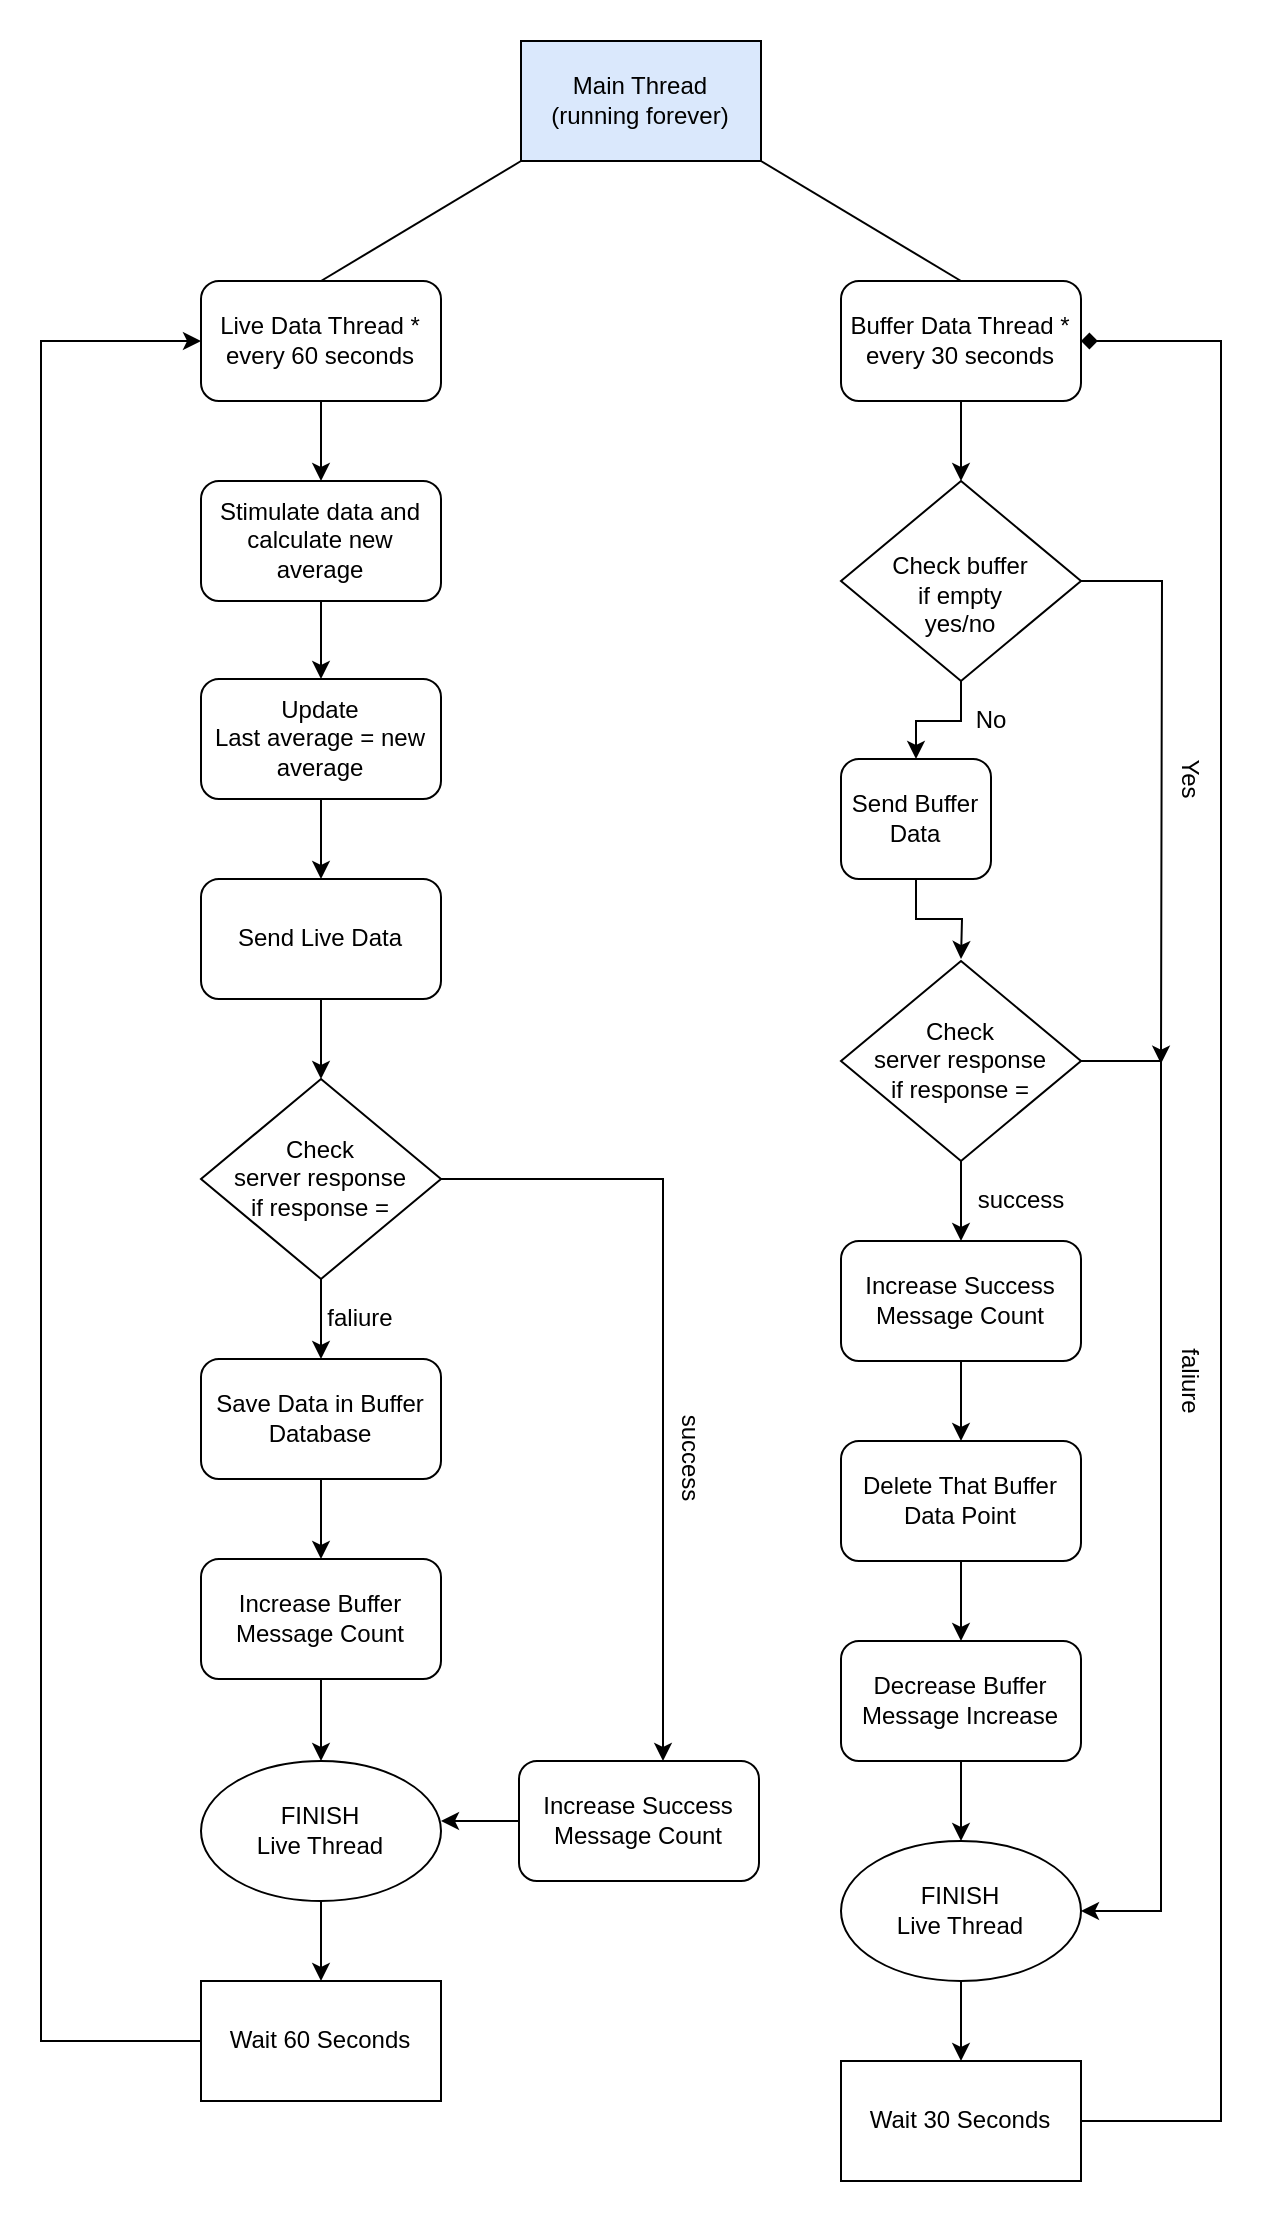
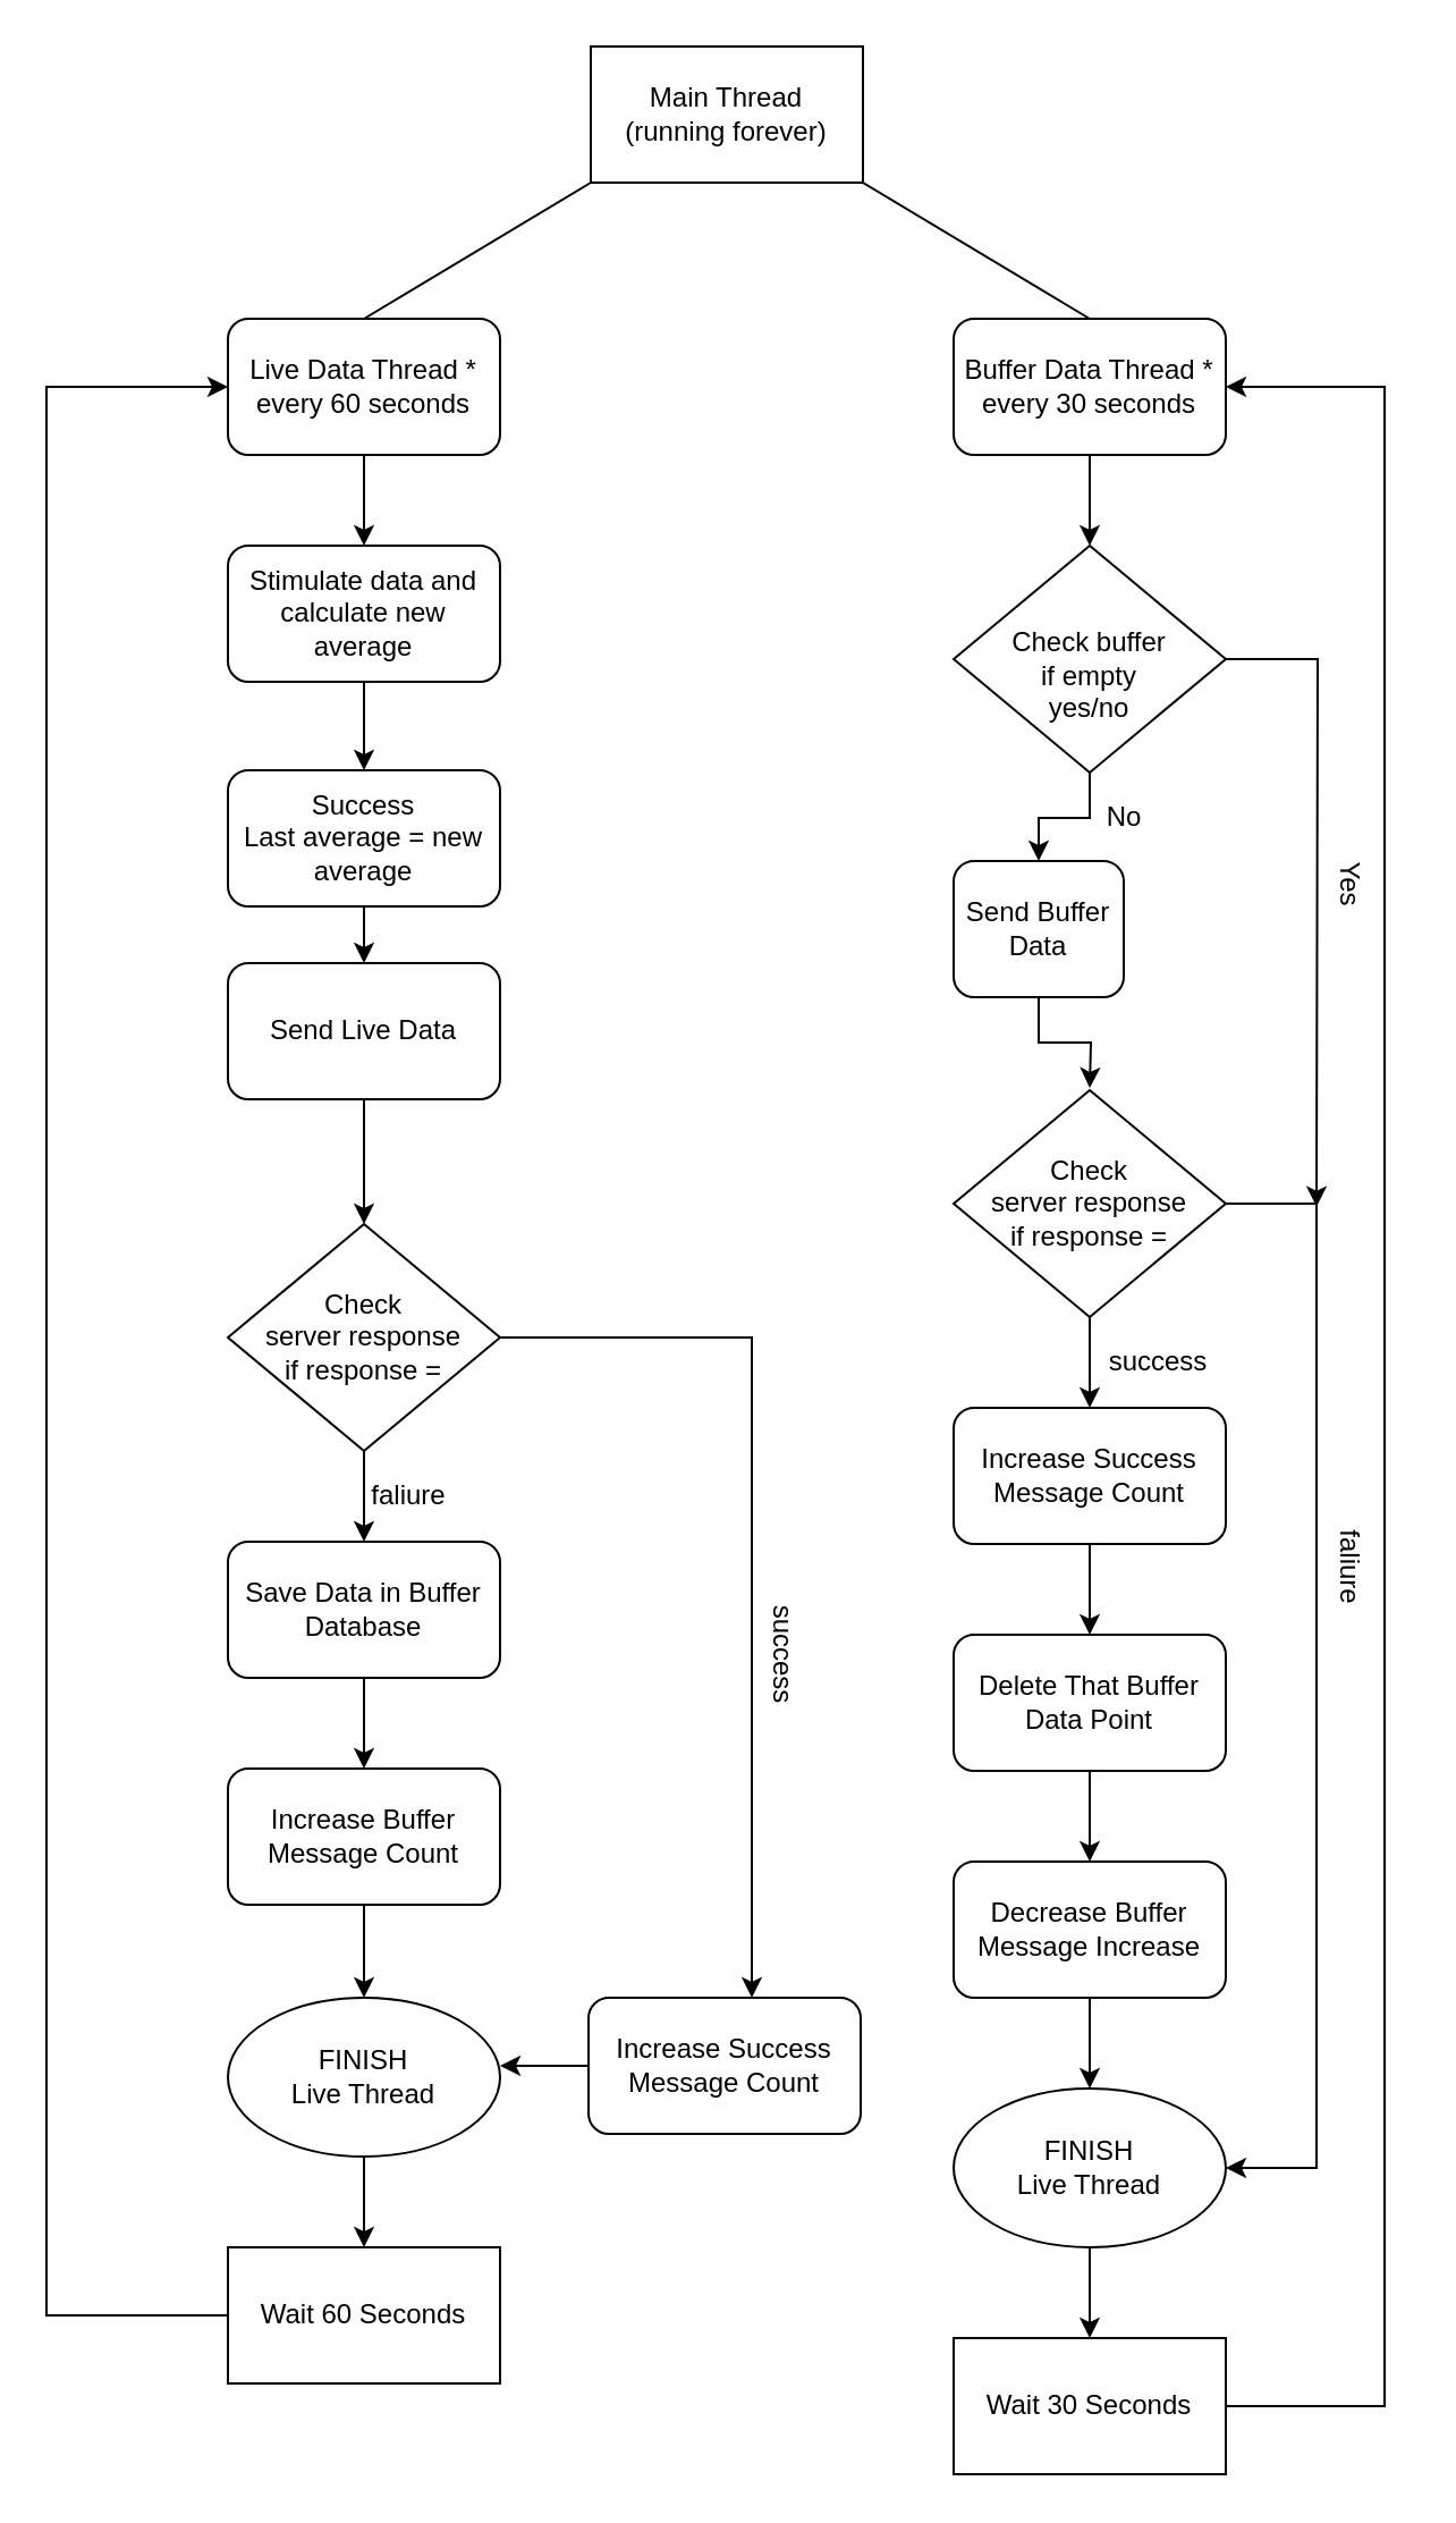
  <mxCell id="0" />
  <mxCell id="1" parent="0" />
- <mxCell id="2" value="Main Thread&lt;br&gt;(running forever)" style="rounded=0;whiteSpace=wrap;html=1;fillColor=#dae8fc;" vertex="1" parent="1"><mxGeometry x="260" y="20" width="120" height="60" as="geometry" /></mxCell>
+ <mxCell id="2" value="Main Thread&lt;br&gt;(running forever)" style="rounded=0;whiteSpace=wrap;html=1;" vertex="1" parent="1"><mxGeometry x="260" y="20" width="120" height="60" as="geometry" /></mxCell>
  <mxCell id="3" value="Live Data Thread * every 60 seconds" style="rounded=1;whiteSpace=wrap;html=1;" vertex="1" parent="1"><mxGeometry x="100" y="140" width="120" height="60" as="geometry" /></mxCell>
  <mxCell id="4" style="edgeStyle=orthogonalEdgeStyle;rounded=0;orthogonalLoop=1;jettySize=auto;html=1;exitX=0.5;exitY=1;exitDx=0;exitDy=0;entryX=0.5;entryY=0;entryDx=0;entryDy=0;" edge="1" parent="1" source="5" target="27"><mxGeometry relative="1" as="geometry" /></mxCell>
  <mxCell id="5" value="Buffer Data Thread * every 30 seconds" style="rounded=1;whiteSpace=wrap;html=1;" vertex="1" parent="1"><mxGeometry x="420" y="140" width="120" height="60" as="geometry" /></mxCell>
  <mxCell id="6" value="" style="endArrow=none;html=1;entryX=0;entryY=1;entryDx=0;entryDy=0;exitX=0.5;exitY=0;exitDx=0;exitDy=0;" edge="1" parent="1" source="3" target="2"><mxGeometry width="50" height="50" relative="1" as="geometry"><mxPoint x="320" y="140" as="sourcePoint" /><mxPoint x="370" y="90" as="targetPoint" /><Array as="points" /></mxGeometry></mxCell>
  <mxCell id="7" value="" style="endArrow=none;html=1;exitX=0.5;exitY=0;exitDx=0;exitDy=0;entryX=1;entryY=1;entryDx=0;entryDy=0;" edge="1" parent="1" source="5" target="2"><mxGeometry width="50" height="50" relative="1" as="geometry"><mxPoint x="320" y="140" as="sourcePoint" /><mxPoint x="370" y="90" as="targetPoint" /></mxGeometry></mxCell>
- <mxCell id="8" value="Send Live Data" style="rounded=1;whiteSpace=wrap;html=1;" vertex="1" parent="1"><mxGeometry x="100" y="439" width="120" height="60" as="geometry" /></mxCell>
+ <mxCell id="8" value="Send Live Data" style="rounded=1;whiteSpace=wrap;html=1;" vertex="1" parent="1"><mxGeometry x="100" y="424" width="120" height="60" as="geometry" /></mxCell>
  <mxCell id="9" style="edgeStyle=orthogonalEdgeStyle;rounded=0;orthogonalLoop=1;jettySize=auto;html=1;exitX=1;exitY=0.5;exitDx=0;exitDy=0;" edge="1" parent="1" source="10" target="11"><mxGeometry relative="1" as="geometry"><mxPoint x="331" y="877" as="targetPoint" /><Array as="points"><mxPoint x="331" y="589" /></Array></mxGeometry></mxCell>
  <mxCell id="10" value="Check &lt;br&gt;server response&lt;br&gt;if response =" style="rhombus;whiteSpace=wrap;html=1;" vertex="1" parent="1"><mxGeometry x="100" y="539" width="120" height="100" as="geometry" /></mxCell>
  <mxCell id="11" value="Increase Success Message Count" style="rounded=1;whiteSpace=wrap;html=1;" vertex="1" parent="1"><mxGeometry x="259" y="880" width="120" height="60" as="geometry" /></mxCell>
  <mxCell id="12" value="Save Data in Buffer&lt;br&gt;Database" style="rounded=1;whiteSpace=wrap;html=1;" vertex="1" parent="1"><mxGeometry x="100" y="679" width="120" height="60" as="geometry" /></mxCell>
  <mxCell id="13" style="edgeStyle=orthogonalEdgeStyle;rounded=0;orthogonalLoop=1;jettySize=auto;html=1;exitX=0.5;exitY=1;exitDx=0;exitDy=0;entryX=0.5;entryY=0;entryDx=0;entryDy=0;" edge="1" parent="1" source="14" target="29"><mxGeometry relative="1" as="geometry" /></mxCell>
  <mxCell id="14" value="Increase Buffer&lt;br&gt;Message Count" style="rounded=1;whiteSpace=wrap;html=1;" vertex="1" parent="1"><mxGeometry x="100" y="779" width="120" height="60" as="geometry" /></mxCell>
  <mxCell id="15" value="" style="endArrow=classic;html=1;exitX=0.5;exitY=1;exitDx=0;exitDy=0;entryX=0.5;entryY=0;entryDx=0;entryDy=0;" edge="1" parent="1" target="8"><mxGeometry width="50" height="50" relative="1" as="geometry"><mxPoint x="160" y="399" as="sourcePoint" /><mxPoint x="170" y="349" as="targetPoint" /></mxGeometry></mxCell>
  <mxCell id="16" value="" style="endArrow=classic;html=1;exitX=0.5;exitY=1;exitDx=0;exitDy=0;entryX=0.5;entryY=0;entryDx=0;entryDy=0;" edge="1" parent="1" source="8" target="10"><mxGeometry width="50" height="50" relative="1" as="geometry"><mxPoint x="190" y="329" as="sourcePoint" /><mxPoint x="190" y="369" as="targetPoint" /></mxGeometry></mxCell>
  <mxCell id="17" value="" style="endArrow=classic;html=1;entryX=0.5;entryY=0;entryDx=0;entryDy=0;" edge="1" parent="1" target="12"><mxGeometry width="50" height="50" relative="1" as="geometry"><mxPoint x="160" y="639" as="sourcePoint" /><mxPoint x="200" y="379" as="targetPoint" /></mxGeometry></mxCell>
  <mxCell id="18" value="" style="endArrow=classic;html=1;exitX=0.5;exitY=1;exitDx=0;exitDy=0;entryX=0.5;entryY=0;entryDx=0;entryDy=0;" edge="1" parent="1" source="12" target="14"><mxGeometry width="50" height="50" relative="1" as="geometry"><mxPoint x="300" y="759" as="sourcePoint" /><mxPoint x="350" y="709" as="targetPoint" /></mxGeometry></mxCell>
  <mxCell id="19" value="faliure" style="text;html=1;strokeColor=none;fillColor=none;align=center;verticalAlign=middle;whiteSpace=wrap;rounded=0;" vertex="1" parent="1"><mxGeometry x="160" y="649" width="40" height="20" as="geometry" /></mxCell>
  <mxCell id="20" value="success" style="text;html=1;strokeColor=none;fillColor=none;align=center;verticalAlign=middle;whiteSpace=wrap;rounded=0;rotation=90;" vertex="1" parent="1"><mxGeometry x="325" y="719" width="40" height="20" as="geometry" /></mxCell>
- <mxCell id="21" value="Update&lt;br&gt;Last average = new average" style="rounded=1;whiteSpace=wrap;html=1;" vertex="1" parent="1"><mxGeometry x="100" y="339" width="120" height="60" as="geometry" /></mxCell>
+ <mxCell id="21" value="Success&lt;br&gt;Last average = new average" style="rounded=1;whiteSpace=wrap;html=1;" vertex="1" parent="1"><mxGeometry x="100" y="339" width="120" height="60" as="geometry" /></mxCell>
  <mxCell id="22" value="Stimulate data and calculate new average" style="rounded=1;whiteSpace=wrap;html=1;" vertex="1" parent="1"><mxGeometry x="100" y="240" width="120" height="60" as="geometry" /></mxCell>
  <mxCell id="23" value="" style="endArrow=classic;html=1;exitX=0.5;exitY=1;exitDx=0;exitDy=0;" edge="1" parent="1" source="3" target="22"><mxGeometry width="50" height="50" relative="1" as="geometry"><mxPoint x="320" y="350" as="sourcePoint" /><mxPoint x="370" y="300" as="targetPoint" /></mxGeometry></mxCell>
  <mxCell id="24" value="" style="endArrow=classic;html=1;exitX=0.5;exitY=1;exitDx=0;exitDy=0;entryX=0.5;entryY=0;entryDx=0;entryDy=0;" edge="1" parent="1" source="22" target="21"><mxGeometry width="50" height="50" relative="1" as="geometry"><mxPoint x="320" y="350" as="sourcePoint" /><mxPoint x="370" y="300" as="targetPoint" /></mxGeometry></mxCell>
  <mxCell id="25" style="edgeStyle=orthogonalEdgeStyle;rounded=0;orthogonalLoop=1;jettySize=auto;html=1;entryX=0.5;entryY=0;entryDx=0;entryDy=0;" edge="1" parent="1" source="27" target="31"><mxGeometry relative="1" as="geometry" /></mxCell>
  <mxCell id="26" style="edgeStyle=orthogonalEdgeStyle;rounded=0;orthogonalLoop=1;jettySize=auto;html=1;" edge="1" parent="1" source="27"><mxGeometry relative="1" as="geometry"><mxPoint x="580" y="531.333" as="targetPoint" /></mxGeometry></mxCell>
  <mxCell id="27" value="&lt;br&gt;Check buffer&lt;br&gt;if empty&lt;br&gt;yes/no" style="rhombus;whiteSpace=wrap;html=1;" vertex="1" parent="1"><mxGeometry x="420" y="240" width="120" height="100" as="geometry" /></mxCell>
  <mxCell id="28" style="edgeStyle=orthogonalEdgeStyle;rounded=0;orthogonalLoop=1;jettySize=auto;html=1;entryX=0.5;entryY=0;entryDx=0;entryDy=0;" edge="1" parent="1" source="29" target="49"><mxGeometry relative="1" as="geometry" /></mxCell>
  <mxCell id="29" value="FINISH&lt;br&gt;Live Thread" style="ellipse;whiteSpace=wrap;html=1;" vertex="1" parent="1"><mxGeometry x="100" y="880" width="120" height="70" as="geometry" /></mxCell>
  <mxCell id="30" style="edgeStyle=orthogonalEdgeStyle;rounded=0;orthogonalLoop=1;jettySize=auto;html=1;entryX=0.5;entryY=0;entryDx=0;entryDy=0;" edge="1" parent="1" source="31"><mxGeometry relative="1" as="geometry"><mxPoint x="480" y="479" as="targetPoint" /></mxGeometry></mxCell>
  <mxCell id="31" value="Send Buffer Data" style="rounded=1;whiteSpace=wrap;html=1;" vertex="1" parent="1"><mxGeometry x="420" y="379" width="75" height="60" as="geometry" /></mxCell>
  <mxCell id="32" value="" style="endArrow=classic;html=1;exitX=0;exitY=0.5;exitDx=0;exitDy=0;" edge="1" parent="1" source="11"><mxGeometry width="50" height="50" relative="1" as="geometry"><mxPoint x="330" y="850" as="sourcePoint" /><mxPoint x="220" y="910" as="targetPoint" /></mxGeometry></mxCell>
  <mxCell id="33" style="edgeStyle=orthogonalEdgeStyle;rounded=0;orthogonalLoop=1;jettySize=auto;html=1;entryX=0.5;entryY=0;entryDx=0;entryDy=0;" edge="1" source="34" target="36" parent="1"><mxGeometry relative="1" as="geometry" /></mxCell>
  <mxCell id="34" value="Increase Success Message Count" style="rounded=1;whiteSpace=wrap;html=1;" vertex="1" parent="1"><mxGeometry x="420" y="620" width="120" height="60" as="geometry" /></mxCell>
  <mxCell id="35" style="edgeStyle=orthogonalEdgeStyle;rounded=0;orthogonalLoop=1;jettySize=auto;html=1;entryX=0.5;entryY=0;entryDx=0;entryDy=0;" edge="1" source="36" target="38" parent="1"><mxGeometry relative="1" as="geometry" /></mxCell>
  <mxCell id="36" value="Delete That Buffer Data Point" style="rounded=1;whiteSpace=wrap;html=1;" vertex="1" parent="1"><mxGeometry x="420" y="720" width="120" height="60" as="geometry" /></mxCell>
  <mxCell id="37" style="edgeStyle=orthogonalEdgeStyle;rounded=0;orthogonalLoop=1;jettySize=auto;html=1;entryX=0.5;entryY=0;entryDx=0;entryDy=0;" edge="1" source="38" target="40" parent="1"><mxGeometry relative="1" as="geometry" /></mxCell>
  <mxCell id="38" value="Decrease Buffer Message Increase" style="rounded=1;whiteSpace=wrap;html=1;" vertex="1" parent="1"><mxGeometry x="420" y="820" width="120" height="60" as="geometry" /></mxCell>
  <mxCell id="39" value="" style="edgeStyle=orthogonalEdgeStyle;rounded=0;orthogonalLoop=1;jettySize=auto;html=1;" edge="1" parent="1" source="40" target="51"><mxGeometry relative="1" as="geometry" /></mxCell>
  <mxCell id="40" value="FINISH&lt;br&gt;Live Thread" style="ellipse;whiteSpace=wrap;html=1;" vertex="1" parent="1"><mxGeometry x="420" y="920" width="120" height="70" as="geometry" /></mxCell>
  <mxCell id="41" style="edgeStyle=orthogonalEdgeStyle;rounded=0;orthogonalLoop=1;jettySize=auto;html=1;entryX=0.5;entryY=0;entryDx=0;entryDy=0;" edge="1" parent="1" source="43" target="34"><mxGeometry relative="1" as="geometry" /></mxCell>
  <mxCell id="42" style="edgeStyle=orthogonalEdgeStyle;rounded=0;orthogonalLoop=1;jettySize=auto;html=1;exitX=1;exitY=0.5;exitDx=0;exitDy=0;entryX=1;entryY=0.5;entryDx=0;entryDy=0;" edge="1" parent="1" source="43" target="40"><mxGeometry relative="1" as="geometry"><mxPoint x="580" y="950.667" as="targetPoint" /><Array as="points"><mxPoint x="580" y="530" /><mxPoint x="580" y="955" /></Array></mxGeometry></mxCell>
  <mxCell id="43" value="Check &lt;br&gt;server response&lt;br&gt;if response =" style="rhombus;whiteSpace=wrap;html=1;" vertex="1" parent="1"><mxGeometry x="420" y="480" width="120" height="100" as="geometry" /></mxCell>
  <mxCell id="44" value="success" style="text;html=1;align=center;verticalAlign=middle;resizable=0;points=[];autosize=1;" vertex="1" parent="1"><mxGeometry x="480" y="590" width="60" height="20" as="geometry" /></mxCell>
  <mxCell id="45" value="faliure" style="text;html=1;align=center;verticalAlign=middle;resizable=0;points=[];autosize=1;rotation=90;" vertex="1" parent="1"><mxGeometry x="570" y="680" width="50" height="20" as="geometry" /></mxCell>
  <mxCell id="46" value="No" style="text;html=1;align=center;verticalAlign=middle;resizable=0;points=[];autosize=1;" vertex="1" parent="1"><mxGeometry x="480" y="350" width="30" height="20" as="geometry" /></mxCell>
  <mxCell id="47" value="Yes" style="text;html=1;align=center;verticalAlign=middle;resizable=0;points=[];autosize=1;rotation=90;" vertex="1" parent="1"><mxGeometry x="580" y="379" width="30" height="20" as="geometry" /></mxCell>
  <mxCell id="48" style="edgeStyle=orthogonalEdgeStyle;rounded=0;orthogonalLoop=1;jettySize=auto;html=1;entryX=0;entryY=0.5;entryDx=0;entryDy=0;exitX=0;exitY=0.5;exitDx=0;exitDy=0;" edge="1" parent="1" source="49" target="3"><mxGeometry relative="1" as="geometry"><Array as="points"><mxPoint x="20" y="1020" /><mxPoint x="20" y="170" /></Array></mxGeometry></mxCell>
  <mxCell id="49" value="Wait 60 Seconds" style="rounded=0;whiteSpace=wrap;html=1;" vertex="1" parent="1"><mxGeometry x="100" y="990" width="120" height="60" as="geometry" /></mxCell>
- <mxCell id="50" style="edgeStyle=orthogonalEdgeStyle;rounded=0;orthogonalLoop=1;jettySize=auto;html=1;entryX=1;entryY=0.5;entryDx=0;entryDy=0;endArrow=diamond;" edge="1" parent="1" source="51" target="5"><mxGeometry relative="1" as="geometry"><Array as="points"><mxPoint x="610" y="1060" /><mxPoint x="610" y="170" /></Array></mxGeometry></mxCell>
+ <mxCell id="50" style="edgeStyle=orthogonalEdgeStyle;rounded=0;orthogonalLoop=1;jettySize=auto;html=1;entryX=1;entryY=0.5;entryDx=0;entryDy=0;" edge="1" parent="1" source="51" target="5"><mxGeometry relative="1" as="geometry"><Array as="points"><mxPoint x="610" y="1060" /><mxPoint x="610" y="170" /></Array></mxGeometry></mxCell>
  <mxCell id="51" value="Wait 30 Seconds" style="rounded=0;whiteSpace=wrap;html=1;" vertex="1" parent="1"><mxGeometry x="420" y="1030" width="120" height="60" as="geometry" /></mxCell>
